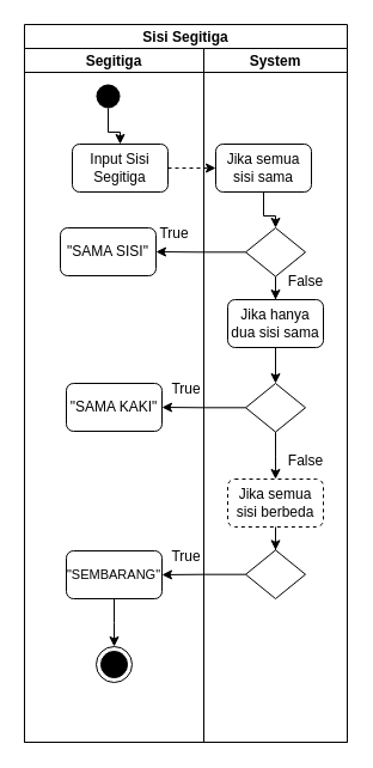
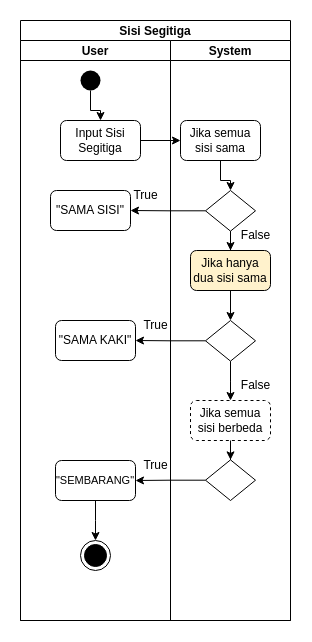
  <mxCell id="0" />
  <mxCell id="1" parent="0" />
  <mxCell id="2" value="Sisi Segitiga" style="swimlane;childLayout=stackLayout;resizeParent=1;resizeParentMax=0;startSize=20;" vertex="1" parent="1"><mxGeometry x="20" y="20" width="270" height="600" as="geometry"><mxRectangle x="180" y="40" width="70" height="30" as="alternateBounds" /></mxGeometry></mxCell>
- <mxCell id="3" value="Segitiga" style="swimlane;startSize=20;" vertex="1" parent="2"><mxGeometry y="20" width="150" height="580" as="geometry"><mxRectangle y="20" width="40" height="460" as="alternateBounds" /></mxGeometry></mxCell>
+ <mxCell id="3" value="User" style="swimlane;startSize=20;" vertex="1" parent="2"><mxGeometry y="20" width="150" height="580" as="geometry"><mxRectangle y="20" width="40" height="460" as="alternateBounds" /></mxGeometry></mxCell>
  <mxCell id="4" style="edgeStyle=orthogonalEdgeStyle;rounded=0;orthogonalLoop=1;jettySize=auto;html=1;entryX=0.5;entryY=0;entryDx=0;entryDy=0;" edge="1" parent="3" source="5" target="6"><mxGeometry relative="1" as="geometry" /></mxCell>
  <mxCell id="5" value="" style="ellipse;fillColor=#000000;strokeColor=none;" vertex="1" parent="3"><mxGeometry x="60" y="30" width="20" height="20" as="geometry" /></mxCell>
  <mxCell id="6" value="Input Sisi Segitiga" style="rounded=1;whiteSpace=wrap;html=1;" vertex="1" parent="3"><mxGeometry x="40" y="80" width="80" height="40" as="geometry" /></mxCell>
  <mxCell id="7" value="&quot;SAMA SISI&quot;" style="rounded=1;whiteSpace=wrap;html=1;" vertex="1" parent="3"><mxGeometry x="30" y="150" width="80" height="40" as="geometry" /></mxCell>
  <mxCell id="8" value="True" style="text;html=1;align=center;verticalAlign=middle;resizable=0;points=[];autosize=1;strokeColor=none;fillColor=none;" vertex="1" parent="3"><mxGeometry x="100" y="140" width="50" height="30" as="geometry" /></mxCell>
  <mxCell id="9" value="&quot;SAMA KAKI&quot;" style="rounded=1;whiteSpace=wrap;html=1;" vertex="1" parent="3"><mxGeometry x="35" y="280" width="80" height="40" as="geometry" /></mxCell>
  <mxCell id="10" value="True" style="text;html=1;align=center;verticalAlign=middle;resizable=0;points=[];autosize=1;strokeColor=none;fillColor=none;" vertex="1" parent="3"><mxGeometry x="110" y="270" width="50" height="30" as="geometry" /></mxCell>
  <mxCell id="11" value="&lt;font style=&quot;font-size: 11px;&quot;&gt;&quot;SEMBARANG&quot;&lt;/font&gt;" style="rounded=1;whiteSpace=wrap;html=1;" vertex="1" parent="3"><mxGeometry x="35" y="420" width="80" height="40" as="geometry" /></mxCell>
  <mxCell id="12" value="True" style="text;html=1;align=center;verticalAlign=middle;resizable=0;points=[];autosize=1;strokeColor=none;fillColor=none;" vertex="1" parent="3"><mxGeometry x="110" y="410" width="50" height="30" as="geometry" /></mxCell>
  <mxCell id="13" value="" style="ellipse;html=1;shape=endState;fillColor=strokeColor;fontSize=11;" vertex="1" parent="3"><mxGeometry x="60" y="500" width="30" height="30" as="geometry" /></mxCell>
  <mxCell id="14" value="System" style="swimlane;startSize=20;" vertex="1" parent="2"><mxGeometry x="150" y="20" width="120" height="580" as="geometry" /></mxCell>
  <mxCell id="15" style="edgeStyle=orthogonalEdgeStyle;rounded=0;orthogonalLoop=1;jettySize=auto;html=1;entryX=0.5;entryY=0;entryDx=0;entryDy=0;fontSize=11;" edge="1" parent="14" source="16" target="20"><mxGeometry relative="1" as="geometry" /></mxCell>
  <mxCell id="16" value="" style="rhombus;whiteSpace=wrap;html=1;" vertex="1" parent="14"><mxGeometry x="35" y="150" width="50" height="40.63" as="geometry" /></mxCell>
  <mxCell id="17" style="edgeStyle=orthogonalEdgeStyle;rounded=0;orthogonalLoop=1;jettySize=auto;html=1;entryX=0.5;entryY=0;entryDx=0;entryDy=0;fontSize=11;" edge="1" parent="14" source="18" target="16"><mxGeometry relative="1" as="geometry" /></mxCell>
  <mxCell id="18" value="Jika semua sisi sama" style="rounded=1;whiteSpace=wrap;html=1;" vertex="1" parent="14"><mxGeometry x="10" y="80" width="80" height="40" as="geometry" /></mxCell>
  <mxCell id="19" style="edgeStyle=orthogonalEdgeStyle;rounded=0;orthogonalLoop=1;jettySize=auto;html=1;entryX=0.5;entryY=0;entryDx=0;entryDy=0;fontSize=11;" edge="1" parent="14" source="20" target="23"><mxGeometry relative="1" as="geometry" /></mxCell>
- <mxCell id="20" value="Jika hanya dua sisi sama" style="rounded=1;whiteSpace=wrap;html=1;" vertex="1" parent="14"><mxGeometry x="20" y="210" width="80" height="40" as="geometry" /></mxCell>
+ <mxCell id="20" value="Jika hanya dua sisi sama" style="rounded=1;whiteSpace=wrap;html=1;fillColor=#fff2cc;" vertex="1" parent="14"><mxGeometry x="20" y="210" width="80" height="40" as="geometry" /></mxCell>
  <mxCell id="21" value="False" style="text;html=1;align=center;verticalAlign=middle;resizable=0;points=[];autosize=1;strokeColor=none;fillColor=none;" vertex="1" parent="14"><mxGeometry x="60" y="180" width="50" height="30" as="geometry" /></mxCell>
  <mxCell id="22" style="edgeStyle=orthogonalEdgeStyle;rounded=0;orthogonalLoop=1;jettySize=auto;html=1;entryX=0.5;entryY=0;entryDx=0;entryDy=0;fontSize=11;" edge="1" parent="14" source="23" target="26"><mxGeometry relative="1" as="geometry" /></mxCell>
  <mxCell id="23" value="" style="rhombus;whiteSpace=wrap;html=1;" vertex="1" parent="14"><mxGeometry x="35" y="280" width="50" height="40.63" as="geometry" /></mxCell>
  <mxCell id="24" value="False" style="text;html=1;align=center;verticalAlign=middle;resizable=0;points=[];autosize=1;strokeColor=none;fillColor=none;" vertex="1" parent="14"><mxGeometry x="60" y="330" width="50" height="30" as="geometry" /></mxCell>
  <mxCell id="25" style="edgeStyle=orthogonalEdgeStyle;rounded=0;orthogonalLoop=1;jettySize=auto;html=1;entryX=0.5;entryY=0;entryDx=0;entryDy=0;fontSize=11;" edge="1" parent="14" source="26" target="27"><mxGeometry relative="1" as="geometry" /></mxCell>
  <mxCell id="26" value="Jika semua sisi berbeda" style="rounded=1;whiteSpace=wrap;html=1;dashed=1;" vertex="1" parent="14"><mxGeometry x="20" y="360" width="80" height="40" as="geometry" /></mxCell>
  <mxCell id="27" value="" style="rhombus;whiteSpace=wrap;html=1;" vertex="1" parent="14"><mxGeometry x="35" y="419.37" width="50" height="40.63" as="geometry" /></mxCell>
- <mxCell id="28" style="edgeStyle=orthogonalEdgeStyle;rounded=0;orthogonalLoop=1;jettySize=auto;html=1;entryX=0;entryY=0.5;entryDx=0;entryDy=0;fontSize=11;dashed=1;" edge="1" parent="2" source="6" target="18"><mxGeometry relative="1" as="geometry" /></mxCell>
+ <mxCell id="28" style="edgeStyle=orthogonalEdgeStyle;rounded=0;orthogonalLoop=1;jettySize=auto;html=1;entryX=0;entryY=0.5;entryDx=0;entryDy=0;fontSize=11;" edge="1" parent="2" source="6" target="18"><mxGeometry relative="1" as="geometry" /></mxCell>
  <mxCell id="29" style="edgeStyle=orthogonalEdgeStyle;rounded=0;orthogonalLoop=1;jettySize=auto;html=1;entryX=1;entryY=0.5;entryDx=0;entryDy=0;fontSize=11;" edge="1" parent="2" source="16" target="7"><mxGeometry relative="1" as="geometry" /></mxCell>
  <mxCell id="30" style="edgeStyle=orthogonalEdgeStyle;rounded=0;orthogonalLoop=1;jettySize=auto;html=1;entryX=1;entryY=0.5;entryDx=0;entryDy=0;fontSize=11;" edge="1" parent="2" source="23" target="9"><mxGeometry relative="1" as="geometry" /></mxCell>
  <mxCell id="31" style="edgeStyle=orthogonalEdgeStyle;rounded=0;orthogonalLoop=1;jettySize=auto;html=1;entryX=1;entryY=0.5;entryDx=0;entryDy=0;fontSize=11;" edge="1" parent="2" source="27" target="11"><mxGeometry relative="1" as="geometry" /></mxCell>
  <mxCell id="32" style="edgeStyle=orthogonalEdgeStyle;rounded=0;orthogonalLoop=1;jettySize=auto;html=1;fontSize=11;" edge="1" parent="1" source="11"><mxGeometry relative="1" as="geometry"><mxPoint x="95" y="540" as="targetPoint" /></mxGeometry></mxCell>
